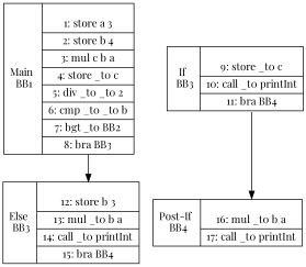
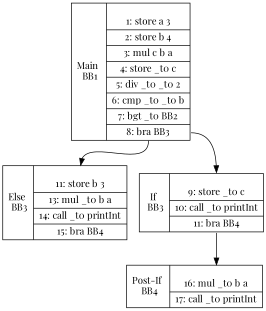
  digraph {
    fontname="Playfair Display"
    node [fontname="Playfair Display" shape=record]
    edge [fontname="Playfair Display" headport=entry tailport=exit]
    n1 [label="<B> Main \n BB1 | {<entry>\n	1: store a 3\n|	2: store b 4\n|	3: mul c b a\n|	4: store _t0 c\n|	5: div _t0 _t0 2\n|	6: cmp _t0 _t0 b\n|	7: bgt _t0 BB2\n|<exit>	8: bra BB3\n}"]
-   n2 [label="<B> Else \n BB3 | {<entry>\n	12: store b 3\n|	13: mul _t0 b a\n|	14: call _t0 printInt\n|<exit>	15: bra BB4\n}"]
+   n2 [label="<B> Else \n BB3 | {<entry>\n	11: store b 3\n|	13: mul _t0 b a\n|	14: call _t0 printInt\n|<exit>	15: bra BB4\n}"]
    n3 [label="<B> If \n BB3 | {<entry>\n	9: store _t0 c\n|	10: call _t0 printInt\n|<exit>	11: bra BB4\n}"]
    n4 [label="<B> Post-If \n BB4 | {<entry>\n	16: mul _t0 b a\n|<exit>	17: call _t0 printInt\n}"]
    n1 -> n2
+   n1 -> n3
    n3 -> n4
  }
